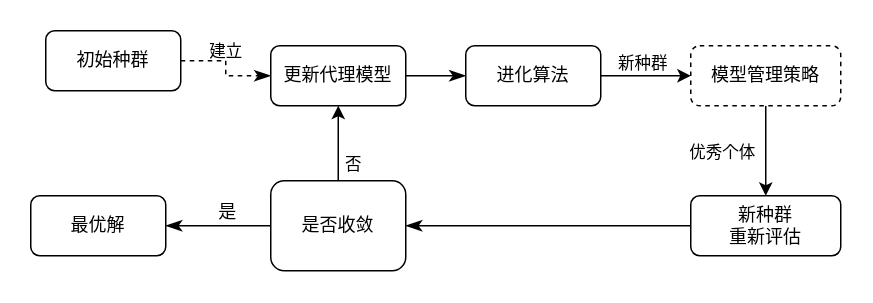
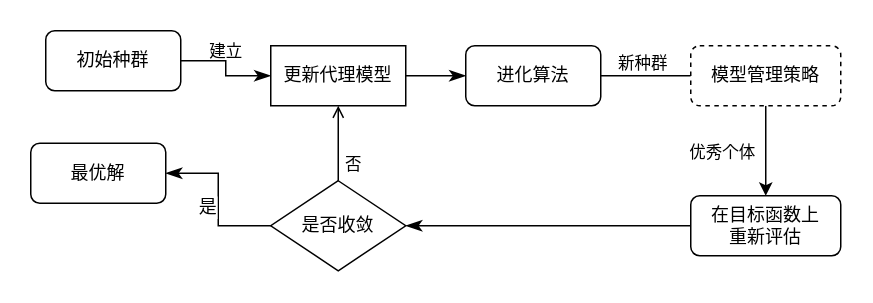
  <mxCell id="0" />
  <mxCell id="1" parent="0" />
- <mxCell id="2" value="" style="rounded=0;html=1;jettySize=auto;orthogonalLoop=1;fontSize=11;endArrow=classicThin;endFill=1;endSize=8;strokeWidth=1;shadow=0;labelBackgroundColor=none;edgeStyle=orthogonalEdgeStyle;strokeColor=#000000;dashed=1;" edge="1" parent="1" source="4" target="6"><mxGeometry relative="1" as="geometry"><mxPoint x="170" y="50" as="targetPoint" /></mxGeometry></mxCell>
+ <mxCell id="2" value="" style="rounded=0;html=1;jettySize=auto;orthogonalLoop=1;fontSize=11;endArrow=classicThin;endFill=1;endSize=8;strokeWidth=1;shadow=0;labelBackgroundColor=none;edgeStyle=orthogonalEdgeStyle;strokeColor=#000000;" edge="1" parent="1" source="4" target="6"><mxGeometry relative="1" as="geometry"><mxPoint x="170" y="50" as="targetPoint" /></mxGeometry></mxCell>
  <mxCell id="3" value="建立" style="edgeLabel;html=1;align=center;verticalAlign=middle;resizable=0;points=[];fontFamily=Helvetica;fontSize=11;fontColor=default;labelBackgroundColor=none;" vertex="1" connectable="0" parent="2"><mxGeometry x="-0.45" y="4" relative="1" as="geometry"><mxPoint x="10" y="-3" as="offset" /></mxGeometry></mxCell>
  <mxCell id="4" value="初始种群" style="rounded=1;whiteSpace=wrap;html=1;fontSize=12;glass=0;strokeWidth=1;shadow=0;" vertex="1" parent="1"><mxGeometry x="30" y="20" width="90" height="40" as="geometry" /></mxCell>
  <mxCell id="5" value="" style="edgeStyle=orthogonalEdgeStyle;rounded=0;orthogonalLoop=1;jettySize=auto;html=1;endArrow=classicThin;endFill=1;endSize=8;" edge="1" parent="1" source="6" target="9"><mxGeometry relative="1" as="geometry" /></mxCell>
- <mxCell id="6" value="更新代理模型" style="rounded=1;whiteSpace=wrap;html=1;" vertex="1" parent="1"><mxGeometry x="180" y="30" width="90" height="40" as="geometry" /></mxCell>
- <mxCell id="7" style="edgeStyle=orthogonalEdgeStyle;rounded=0;orthogonalLoop=1;jettySize=auto;html=1;exitX=1;exitY=0.5;exitDx=0;exitDy=0;entryX=0;entryY=0.5;entryDx=0;entryDy=0;" edge="1" parent="1" source="9" target="20"><mxGeometry relative="1" as="geometry" /></mxCell>
+ <mxCell id="6" value="更新代理模型" style="whiteSpace=wrap;html=1;rounded=0;" vertex="1" parent="1"><mxGeometry x="180" y="30" width="90" height="40" as="geometry" /></mxCell>
+ <mxCell id="7" style="edgeStyle=orthogonalEdgeStyle;rounded=0;orthogonalLoop=1;jettySize=auto;html=1;exitX=1;exitY=0.5;exitDx=0;exitDy=0;entryX=0;entryY=0.5;entryDx=0;entryDy=0;endArrow=none;" edge="1" parent="1" source="9" target="20"><mxGeometry relative="1" as="geometry" /></mxCell>
  <mxCell id="8" value="新种群" style="edgeLabel;html=1;align=center;verticalAlign=middle;resizable=0;points=[];" vertex="1" connectable="0" parent="7"><mxGeometry x="-0.1" y="3" relative="1" as="geometry"><mxPoint y="-6" as="offset" /></mxGeometry></mxCell>
  <mxCell id="9" value="进化算法" style="whiteSpace=wrap;html=1;rounded=1;" vertex="1" parent="1"><mxGeometry x="310" y="30" width="90" height="40" as="geometry" /></mxCell>
  <mxCell id="10" value="" style="edgeStyle=orthogonalEdgeStyle;rounded=0;orthogonalLoop=1;jettySize=auto;html=1;shadow=0;strokeColor=#000000;strokeWidth=1;align=center;verticalAlign=middle;fontFamily=Helvetica;fontSize=11;fontColor=default;labelBackgroundColor=none;endArrow=classicThin;endFill=1;endSize=8;exitX=0;exitY=0.5;exitDx=0;exitDy=0;" edge="1" parent="1" source="11" target="16"><mxGeometry relative="1" as="geometry" /></mxCell>
- <mxCell id="11" value="新种群&lt;div&gt;重新评估&lt;/div&gt;" style="whiteSpace=wrap;html=1;rounded=1;" vertex="1" parent="1"><mxGeometry x="460" y="130" width="100" height="40" as="geometry" /></mxCell>
+ <mxCell id="11" value="在目标函数上&lt;div&gt;重新评估&lt;/div&gt;" style="whiteSpace=wrap;html=1;rounded=1;" vertex="1" parent="1"><mxGeometry x="460" y="130" width="100" height="40" as="geometry" /></mxCell>
  <mxCell id="12" value="" style="edgeStyle=orthogonalEdgeStyle;rounded=0;orthogonalLoop=1;jettySize=auto;html=1;shadow=0;strokeColor=#000000;strokeWidth=1;align=center;verticalAlign=middle;fontFamily=Helvetica;fontSize=12;fontColor=default;labelBackgroundColor=none;endArrow=classicThin;endFill=1;endSize=8;" edge="1" parent="1" source="16" target="17"><mxGeometry relative="1" as="geometry" /></mxCell>
  <mxCell id="13" value="是" style="edgeLabel;html=1;align=center;verticalAlign=middle;resizable=0;points=[];rounded=1;strokeColor=default;fontFamily=Helvetica;fontSize=12;fontColor=default;fillColor=default;" vertex="1" connectable="0" parent="12"><mxGeometry x="-0.32" y="2" relative="1" as="geometry"><mxPoint x="-6" y="-12" as="offset" /></mxGeometry></mxCell>
- <mxCell id="14" style="edgeStyle=orthogonalEdgeStyle;rounded=0;orthogonalLoop=1;jettySize=auto;html=1;exitX=0.5;exitY=0;exitDx=0;exitDy=0;entryX=0.5;entryY=1;entryDx=0;entryDy=0;" edge="1" parent="1" source="16" target="6"><mxGeometry relative="1" as="geometry" /></mxCell>
+ <mxCell id="14" style="edgeStyle=orthogonalEdgeStyle;rounded=0;orthogonalLoop=1;jettySize=auto;html=1;exitX=0.5;exitY=0;exitDx=0;exitDy=0;entryX=0.5;entryY=1;entryDx=0;entryDy=0;endArrow=open;" edge="1" parent="1" source="16" target="6"><mxGeometry relative="1" as="geometry" /></mxCell>
  <mxCell id="15" value="否" style="edgeLabel;html=1;align=center;verticalAlign=middle;resizable=0;points=[];" vertex="1" connectable="0" parent="14"><mxGeometry y="-2" relative="1" as="geometry"><mxPoint x="7" y="13" as="offset" /></mxGeometry></mxCell>
- <mxCell id="16" value="是否收敛" style="whiteSpace=wrap;html=1;rounded=1;" vertex="1" parent="1"><mxGeometry x="180" y="120" width="90" height="60" as="geometry" /></mxCell>
- <mxCell id="17" value="最优解" style="whiteSpace=wrap;html=1;rounded=1;" vertex="1" parent="1"><mxGeometry x="20" y="130" width="90" height="40" as="geometry" /></mxCell>
+ <mxCell id="16" value="是否收敛" style="rhombus;whiteSpace=wrap;html=1;rounded=0;" vertex="1" parent="1"><mxGeometry x="180" y="120" width="90" height="60" as="geometry" /></mxCell>
+ <mxCell id="17" value="最优解" style="whiteSpace=wrap;html=1;rounded=1;" vertex="1" parent="1"><mxGeometry x="20" y="95" width="90" height="40" as="geometry" /></mxCell>
  <mxCell id="18" style="edgeStyle=orthogonalEdgeStyle;rounded=0;orthogonalLoop=1;jettySize=auto;html=1;exitX=0.5;exitY=1;exitDx=0;exitDy=0;entryX=0.5;entryY=0;entryDx=0;entryDy=0;" edge="1" parent="1" source="20" target="11"><mxGeometry relative="1" as="geometry" /></mxCell>
  <mxCell id="19" value="优秀个体" style="edgeLabel;html=1;align=center;verticalAlign=middle;resizable=0;points=[];" vertex="1" connectable="0" parent="18"><mxGeometry x="-0.233" y="-1" relative="1" as="geometry"><mxPoint x="-29" y="7" as="offset" /></mxGeometry></mxCell>
  <mxCell id="20" value="模型管理策略" style="rounded=1;whiteSpace=wrap;html=1;dashed=1;" vertex="1" parent="1"><mxGeometry x="460" y="30" width="100" height="40" as="geometry" /></mxCell>
